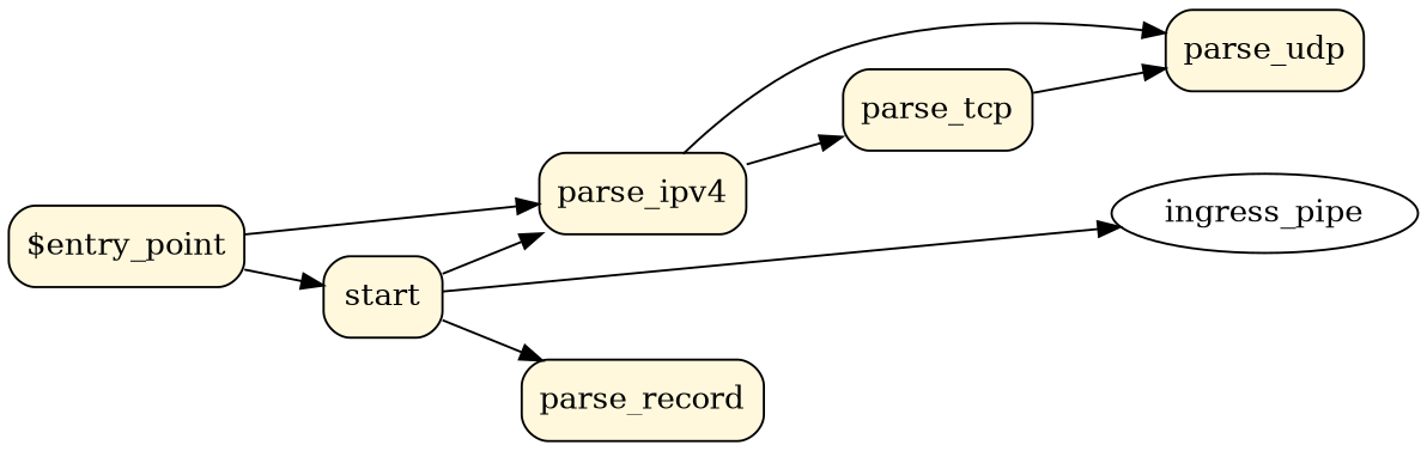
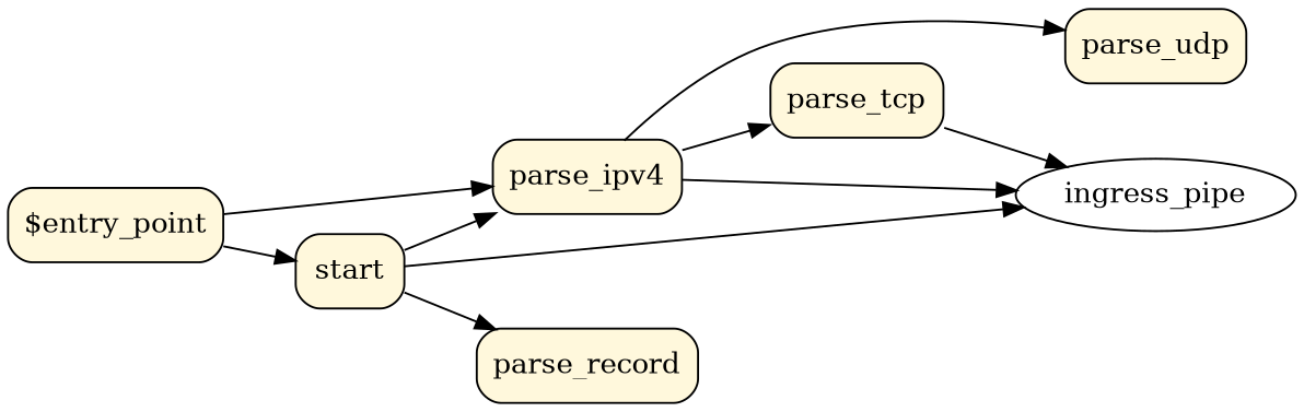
  digraph {
    rankdir=LR
    node [fillcolor=cornsilk shape=record style="filled,rounded"]
    n1 [label="{parse_ipv4}"]
    n2 [label="{parse_udp}"]
    n3 [label="{parse_tcp}"]
    ingress_pipe [fillcolor="" shape="" style=""]
    n5 [label="{parse_record}"]
    n6 [label="{start}"]
    n7 [label="{\$entry_point}"]
    n1 -> n2
    n1 -> n3
-   n3 -> n2
+   n1 -> ingress_pipe
+   n3 -> ingress_pipe
    n6 -> n1
    n6 -> ingress_pipe
    n6 -> n5
    n7 -> n1
    n7 -> n6
  }
